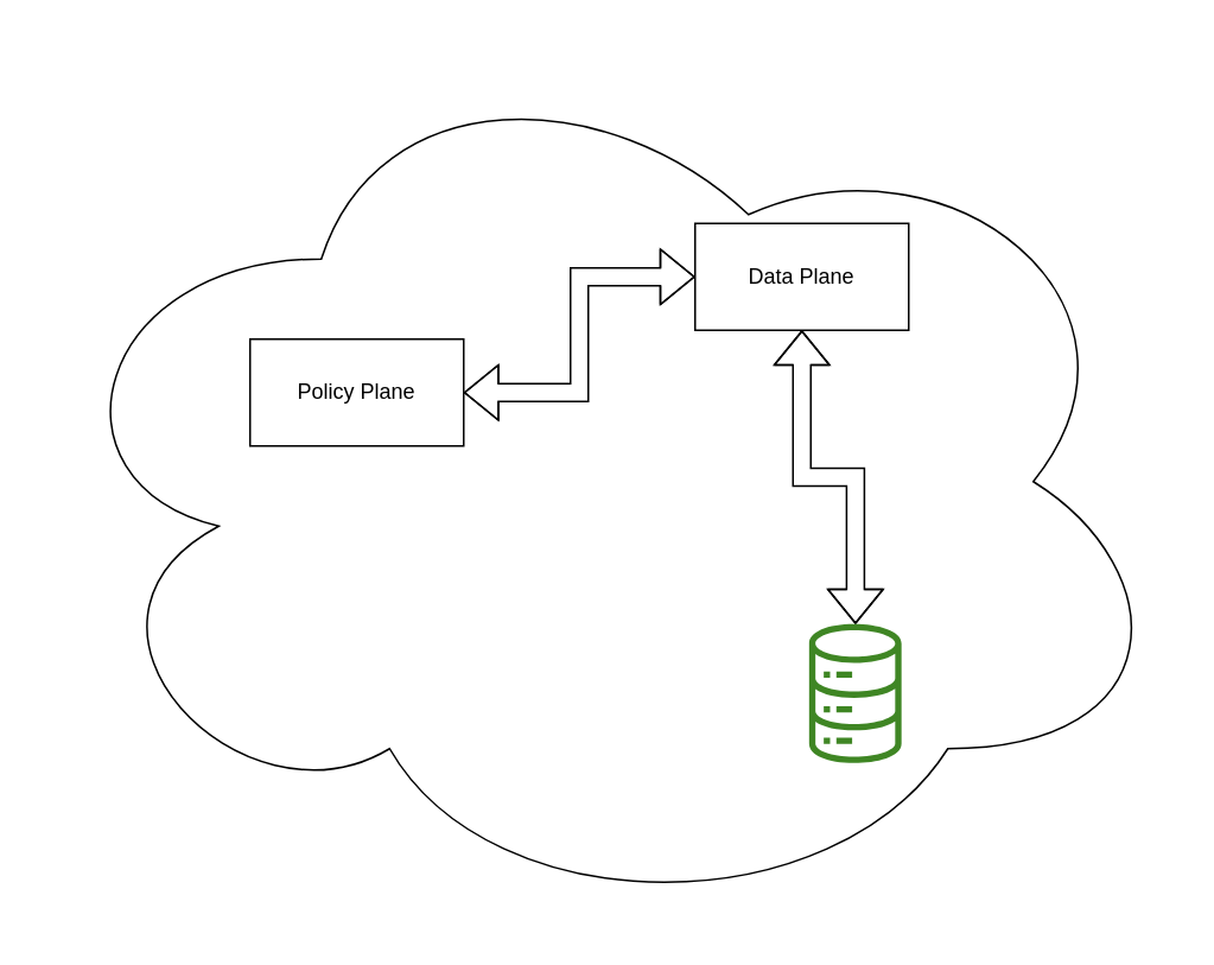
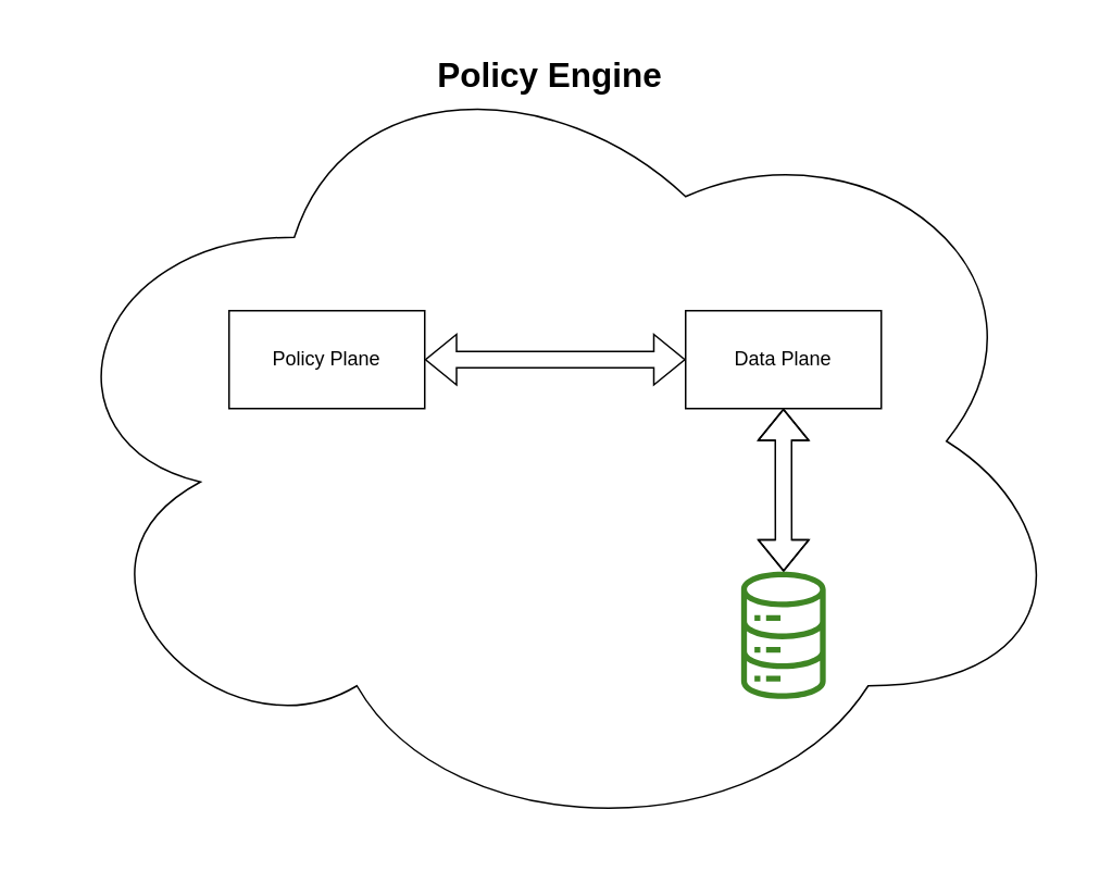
  <mxCell id="0" />
  <mxCell id="1" parent="0" />
  <mxCell id="2" value="" style="ellipse;shape=cloud;whiteSpace=wrap;html=1;" vertex="1" parent="1"><mxGeometry x="20" y="20" width="640" height="500" as="geometry" /></mxCell>
  <mxCell id="3" style="edgeStyle=orthogonalEdgeStyle;rounded=0;orthogonalLoop=1;jettySize=auto;html=1;entryX=0;entryY=0.5;entryDx=0;entryDy=0;shape=flexArrow;startArrow=block;" edge="1" parent="1" source="4" target="6"><mxGeometry relative="1" as="geometry" /></mxCell>
  <mxCell id="4" value="Policy Plane" style="rounded=0;whiteSpace=wrap;html=1;" vertex="1" parent="1"><mxGeometry x="140" y="190" width="120" height="60" as="geometry" /></mxCell>
  <mxCell id="5" style="edgeStyle=orthogonalEdgeStyle;rounded=0;orthogonalLoop=1;jettySize=auto;html=1;exitX=0.5;exitY=1;exitDx=0;exitDy=0;shape=flexArrow;startArrow=block;" edge="1" parent="1" source="6" target="7"><mxGeometry relative="1" as="geometry" /></mxCell>
- <mxCell id="6" value="Data Plane" style="rounded=0;whiteSpace=wrap;html=1;" vertex="1" parent="1"><mxGeometry x="390" y="125" width="120" height="60" as="geometry" /></mxCell>
+ <mxCell id="6" value="Data Plane" style="rounded=0;whiteSpace=wrap;html=1;" vertex="1" parent="1"><mxGeometry x="420" y="190" width="120" height="60" as="geometry" /></mxCell>
  <mxCell id="7" value="" style="sketch=0;outlineConnect=0;fontColor=#232F3E;gradientColor=none;fillColor=#3F8624;strokeColor=none;dashed=0;verticalLabelPosition=bottom;verticalAlign=top;align=center;html=1;fontSize=12;fontStyle=0;aspect=fixed;pointerEvents=1;shape=mxgraph.aws4.iot_analytics_data_store;" vertex="1" parent="1"><mxGeometry x="453" y="350" width="54" height="78" as="geometry" /></mxCell>
+ <mxCell id="8" value="&lt;b&gt;&lt;font style=&quot;font-size: 21px;&quot;&gt;Policy Engine&lt;/font&gt;&lt;/b&gt;" style="text;html=1;strokeColor=none;fillColor=none;align=center;verticalAlign=middle;whiteSpace=wrap;rounded=0;" vertex="1" parent="1"><mxGeometry x="254" y="30" width="166" height="30" as="geometry" /></mxCell>
